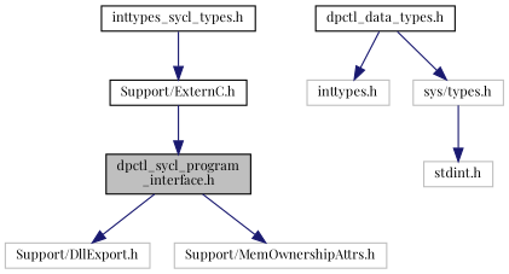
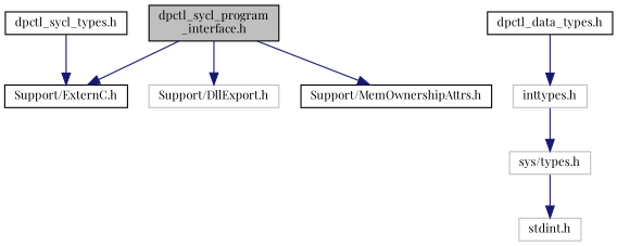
  digraph {
    fontname="Playfair Display"
    node [color=black fillcolor=white fontname="Playfair Display" fontsize=10 shape=record style=filled]
    edge [color=midnightblue fontname="Playfair Display" fontsize=10 labelfontname=Helvetica labelfontsize=10 style=solid]
    n1 [fillcolor=grey75 fontcolor=black height=0.2 label="dpctl_sycl_program\l_interface.h" width=0.4]
    n2 [height=0.2 label="Support/ExternC.h" width=0.4]
    n3 [color=grey75 height=0.2 label="Support/DllExport.h" width=0.4]
-   n4 [color=grey75 height=0.2 label="Support/MemOwnershipAttrs.h" width=0.4]
+   n4 [height=0.2 label="Support/MemOwnershipAttrs.h" width=0.4]
    n5 [height=0.2 label="dpctl_data_types.h" width=0.4]
    n6 [color=grey75 height=0.2 label="inttypes.h" width=0.4]
    n7 [color=grey75 height=0.2 label="sys/types.h" width=0.4]
-   n8 [height=0.2 label="inttypes_sycl_types.h" width=0.4]
+   n8 [height=0.2 label="dpctl_sycl_types.h" width=0.4]
    n9 [color=grey75 height=0.2 label="stdint.h" width=0.4]
-   n2 -> n1
+   n1 -> n2
    n1 -> n3
    n1 -> n4
    n5 -> n6
-   n5 -> n7
+   n6 -> n7
    n7 -> n9
    n8 -> n2
  }
